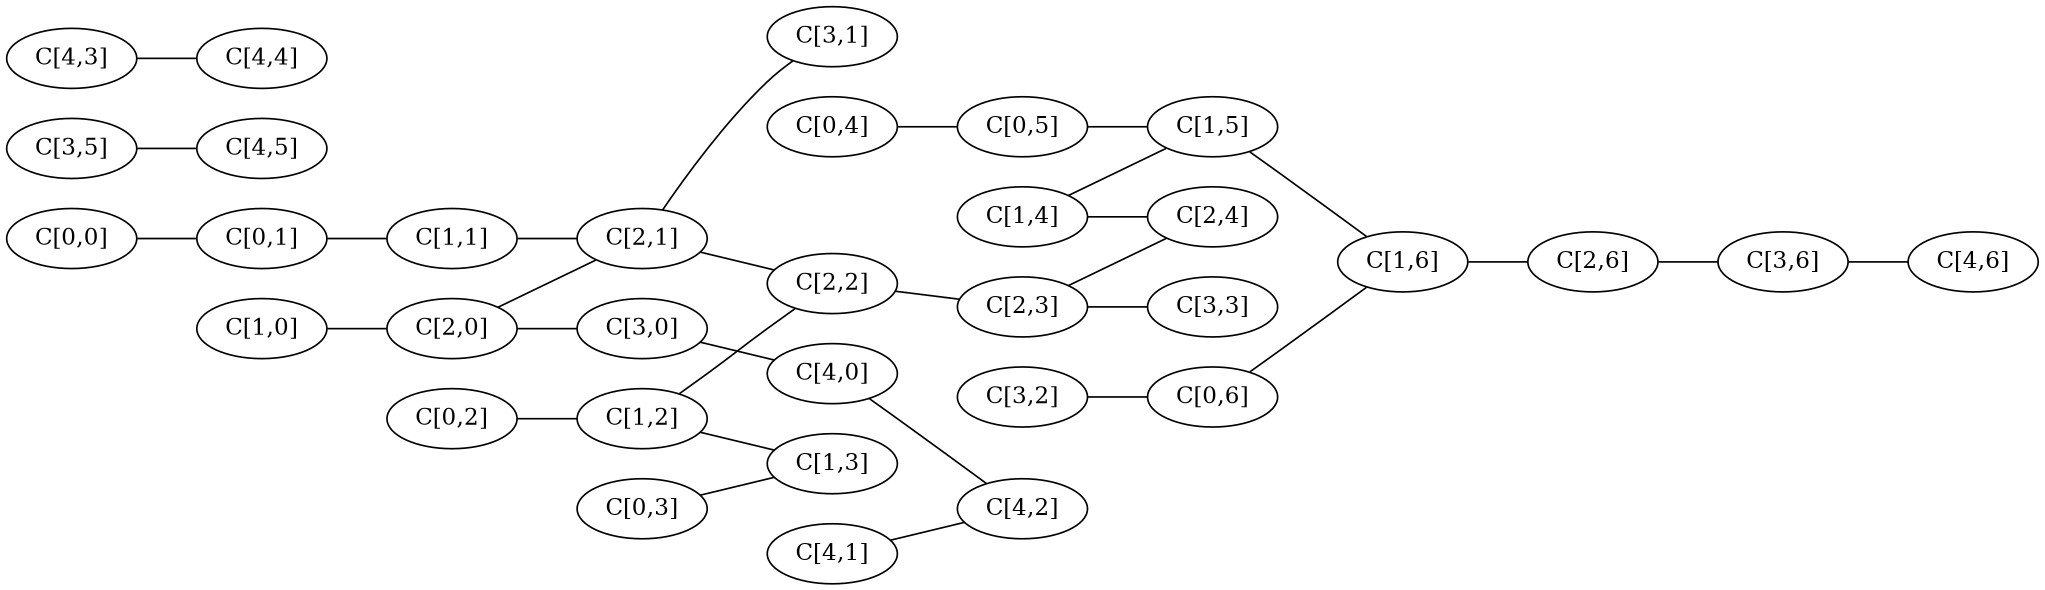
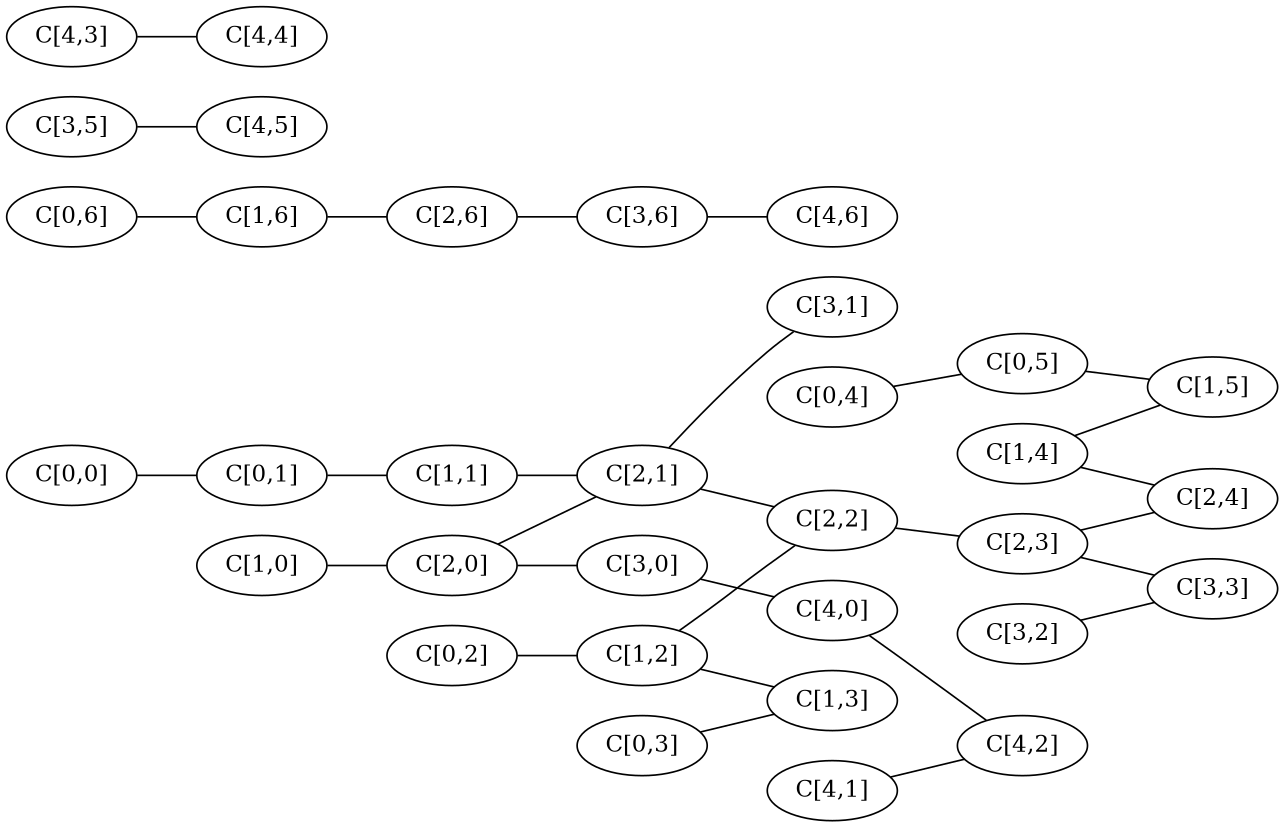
  digraph {
    rankdir=LR
    edge [arrowhead=none]
    "C[0,0]"
    "C[0,1]"
    "C[1,1]"
    "C[2,1]"
    "C[0,2]"
    "C[1,2]"
    "C[1,3]"
    "C[2,2]"
    "C[0,3]"
    "C[0,4]"
    "C[0,5]"
    "C[1,5]"
    "C[1,6]"
    "C[0,6]"
    "C[2,6]"
    "C[1,0]"
    "C[2,0]"
    "C[3,0]"
    "C[3,1]"
    "C[2,3]"
    "C[1,4]"
    "C[2,4]"
    "C[3,6]"
    "C[4,0]"
    "C[3,3]"
    "C[3,5]"
    "C[4,5]"
    "C[4,6]"
    "C[4,2]"
    "C[3,2]"
    "C[4,1]"
    "C[4,3]"
    "C[4,4]"
    "C[0,0]" -> "C[0,1]"
    "C[0,1]" -> "C[1,1]"
    "C[1,1]" -> "C[2,1]"
    "C[2,1]" -> "C[2,2]"
    "C[2,1]" -> "C[3,1]"
    "C[0,2]" -> "C[1,2]"
    "C[1,2]" -> "C[1,3]"
    "C[1,2]" -> "C[2,2]"
    "C[2,2]" -> "C[2,3]"
    "C[0,3]" -> "C[1,3]"
    "C[0,4]" -> "C[0,5]"
    "C[0,5]" -> "C[1,5]"
-   "C[1,5]" -> "C[1,6]"
    "C[1,6]" -> "C[2,6]"
    "C[0,6]" -> "C[1,6]"
    "C[2,6]" -> "C[3,6]"
    "C[1,0]" -> "C[2,0]"
    "C[2,0]" -> "C[2,1]"
    "C[2,0]" -> "C[3,0]"
    "C[3,0]" -> "C[4,0]"
    "C[2,3]" -> "C[2,4]"
    "C[2,3]" -> "C[3,3]"
    "C[1,4]" -> "C[1,5]"
    "C[1,4]" -> "C[2,4]"
    "C[3,6]" -> "C[4,6]"
    "C[4,0]" -> "C[4,2]"
    "C[3,5]" -> "C[4,5]"
-   "C[3,2]" -> "C[0,6]"
+   "C[3,2]" -> "C[3,3]"
    "C[4,1]" -> "C[4,2]"
    "C[4,3]" -> "C[4,4]"
  }
